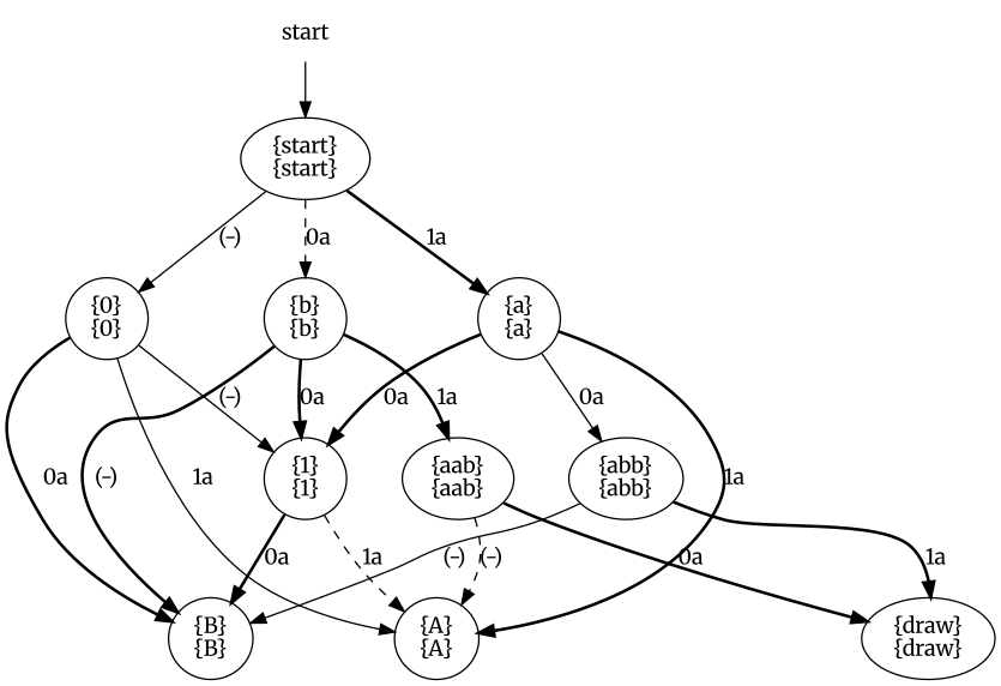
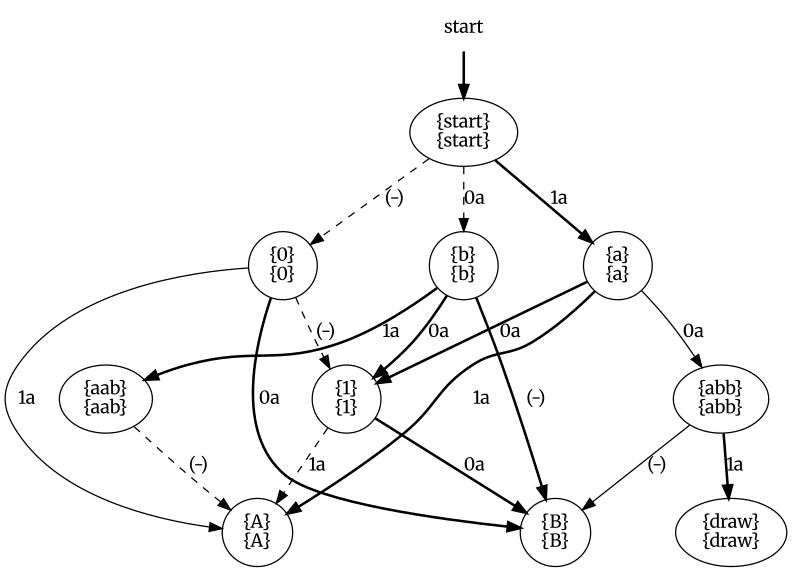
  digraph {
    concentrate=False
    fontname=Merriweather
    nodesep=0.5
    ranksep=0.5
    splines=True
    node [fontname=Merriweather]
    edge [action="('0a',)" fontname=Merriweather style=bold]
    n1 [label="{start}\n{start}"]
    n2 [label="{0}\n{0}"]
    n3 [label="{a}\n{a}"]
    n4 [label="{b}\n{b}"]
    n5 [label="{1}\n{1}"]
    n6 [label="{A}\n{A}"]
    n7 [label="{B}\n{B}"]
    n8 [label="{abb}\n{abb}"]
    n9 [label="{aab}\n{aab}"]
    n10 [label="{draw}\n{draw}"]
    n11 [label=start shape=none]
-   n1 -> n2 [action="(('0a',), ('1a',))" label="(-)" style=solid]
+   n1 -> n2 [action="(('0a',), ('1a',))" label="(-)" style=dashed]
    n1 -> n3 [action="('1a',)" label="1a"]
    n1 -> n4 [label="0a" style=dashed]
-   n2 -> n5 [action="(('0a',), ('1a',))" label="(-)" style=solid]
+   n2 -> n5 [action="(('0a',), ('1a',))" label="(-)" style=dashed]
    n2 -> n6 [action="('1a',)" label="1a" style=solid]
    n2 -> n7 [label="0a"]
    n3 -> n5 [label="0a"]
    n3 -> n6 [action="('1a',)" label="1a"]
    n3 -> n8 [label="0a" style=solid]
    n4 -> n5 [label="0a"]
    n4 -> n7 [action="(('0a',), ('1a',))" label="(-)"]
    n4 -> n9 [action="('1a',)" label="1a"]
    n5 -> n6 [action="('1a',)" label="1a" style=dashed]
    n5 -> n7 [label="0a"]
    n8 -> n7 [action="(('0a',), ('1a',))" label="(-)" style=solid]
    n8 -> n10 [action="('1a',)" label="1a"]
    n9 -> n6 [action="(('0a',), ('1a',))" label="(-)" style=dashed]
-   n9 -> n10 [label="0a"]
-   n11 -> n1 [style=solid action=""]
+   n11 -> n1 [action=""]
  }
